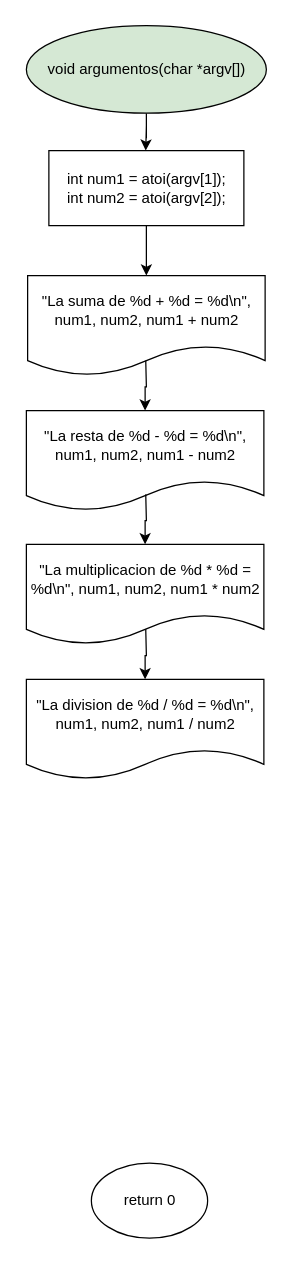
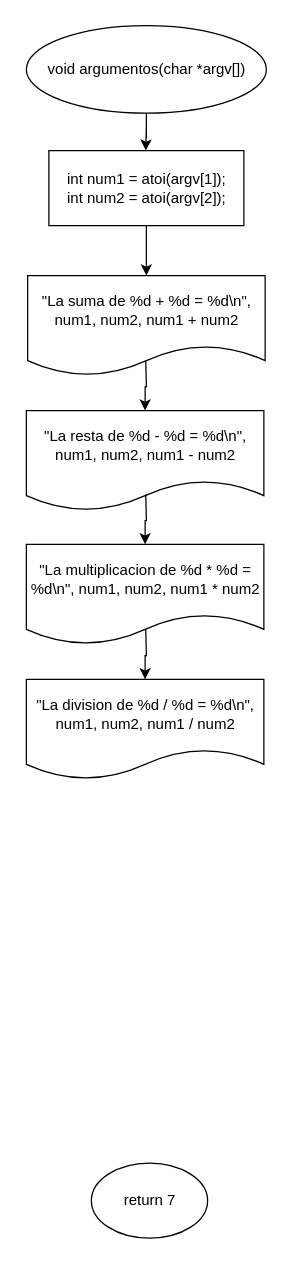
  <mxCell id="0" />
  <mxCell id="1" parent="0" />
  <mxCell id="2" style="edgeStyle=orthogonalEdgeStyle;rounded=0;orthogonalLoop=1;jettySize=auto;html=1;entryX=0.5;entryY=0;entryDx=0;entryDy=0;" edge="1" parent="1" source="3"><mxGeometry relative="1" as="geometry"><mxPoint x="116" y="120" as="targetPoint" /></mxGeometry></mxCell>
- <mxCell id="3" value="void argumentos(char *argv[])" style="ellipse;whiteSpace=wrap;html=1;fillColor=#d5e8d4;" vertex="1" parent="1"><mxGeometry x="20.5" y="20" width="192" height="70" as="geometry" /></mxCell>
+ <mxCell id="3" value="void argumentos(char *argv[])" style="ellipse;whiteSpace=wrap;html=1;" vertex="1" parent="1"><mxGeometry x="20.5" y="20" width="192" height="70" as="geometry" /></mxCell>
  <mxCell id="4" value="" style="edgeStyle=orthogonalEdgeStyle;rounded=0;orthogonalLoop=1;jettySize=auto;html=1;" edge="1" parent="1" source="5" target="7"><mxGeometry relative="1" as="geometry" /></mxCell>
  <mxCell id="5" value="&lt;div&gt;int num1 = atoi(argv[1]);&lt;/div&gt;&lt;div&gt;&lt;span style=&quot;background-color: initial;&quot;&gt;int num2 = atoi(argv[2]);&lt;/span&gt;&lt;/div&gt;" style="rounded=0;whiteSpace=wrap;html=1;" vertex="1" parent="1"><mxGeometry x="38.5" y="120" width="156" height="60" as="geometry" /></mxCell>
- <mxCell id="6" value="return 0" style="ellipse;whiteSpace=wrap;html=1;" vertex="1" parent="1"><mxGeometry x="72.5" y="930" width="93" height="60" as="geometry" /></mxCell>
+ <mxCell id="6" value="return 7" style="ellipse;whiteSpace=wrap;html=1;" vertex="1" parent="1"><mxGeometry x="72.5" y="930" width="93" height="60" as="geometry" /></mxCell>
  <mxCell id="7" value="&quot;La suma de %d + %d = %d\n&quot;, num1, num2, num1 + num2" style="shape=document;whiteSpace=wrap;html=1;boundedLbl=1;" vertex="1" parent="1"><mxGeometry x="21.5" y="220" width="190" height="80" as="geometry" /></mxCell>
  <mxCell id="8" value="" style="edgeStyle=orthogonalEdgeStyle;rounded=0;orthogonalLoop=1;jettySize=auto;html=1;" edge="1" parent="1" target="9"><mxGeometry relative="1" as="geometry"><mxPoint x="116" y="288" as="sourcePoint" /></mxGeometry></mxCell>
  <mxCell id="9" value="&quot;La resta de %d - %d = %d\n&quot;, num1, num2, num1 - num2" style="shape=document;whiteSpace=wrap;html=1;boundedLbl=1;" vertex="1" parent="1"><mxGeometry x="20.5" y="328" width="190" height="80" as="geometry" /></mxCell>
  <mxCell id="10" value="" style="edgeStyle=orthogonalEdgeStyle;rounded=0;orthogonalLoop=1;jettySize=auto;html=1;" edge="1" parent="1" target="11"><mxGeometry relative="1" as="geometry"><mxPoint x="116" y="395" as="sourcePoint" /></mxGeometry></mxCell>
  <mxCell id="11" value="&quot;La multiplicacion de %d * %d = %d\n&quot;, num1, num2, num1 * num2" style="shape=document;whiteSpace=wrap;html=1;boundedLbl=1;" vertex="1" parent="1"><mxGeometry x="20.5" y="435" width="190" height="80" as="geometry" /></mxCell>
  <mxCell id="12" value="" style="edgeStyle=orthogonalEdgeStyle;rounded=0;orthogonalLoop=1;jettySize=auto;html=1;" edge="1" parent="1" target="13"><mxGeometry relative="1" as="geometry"><mxPoint x="116" y="503" as="sourcePoint" /></mxGeometry></mxCell>
  <mxCell id="13" value="&quot;La division de %d / %d = %d\n&quot;, num1, num2, num1 / num2" style="shape=document;whiteSpace=wrap;html=1;boundedLbl=1;" vertex="1" parent="1"><mxGeometry x="20.5" y="543" width="190" height="80" as="geometry" /></mxCell>
